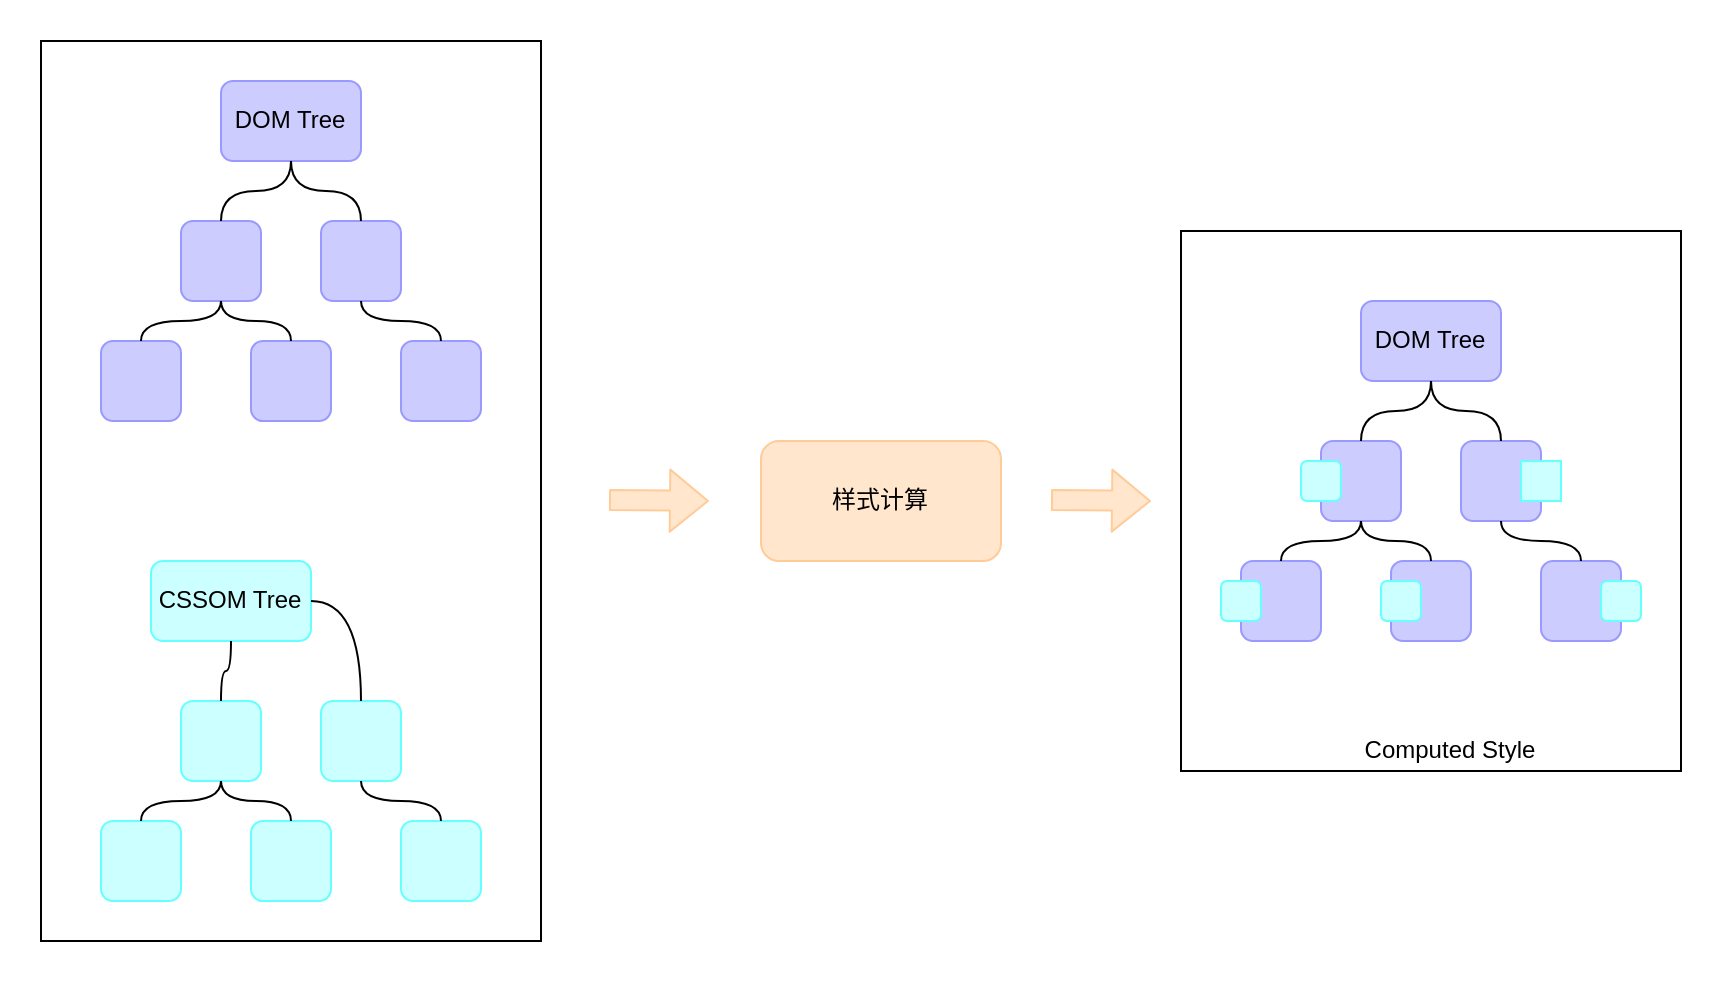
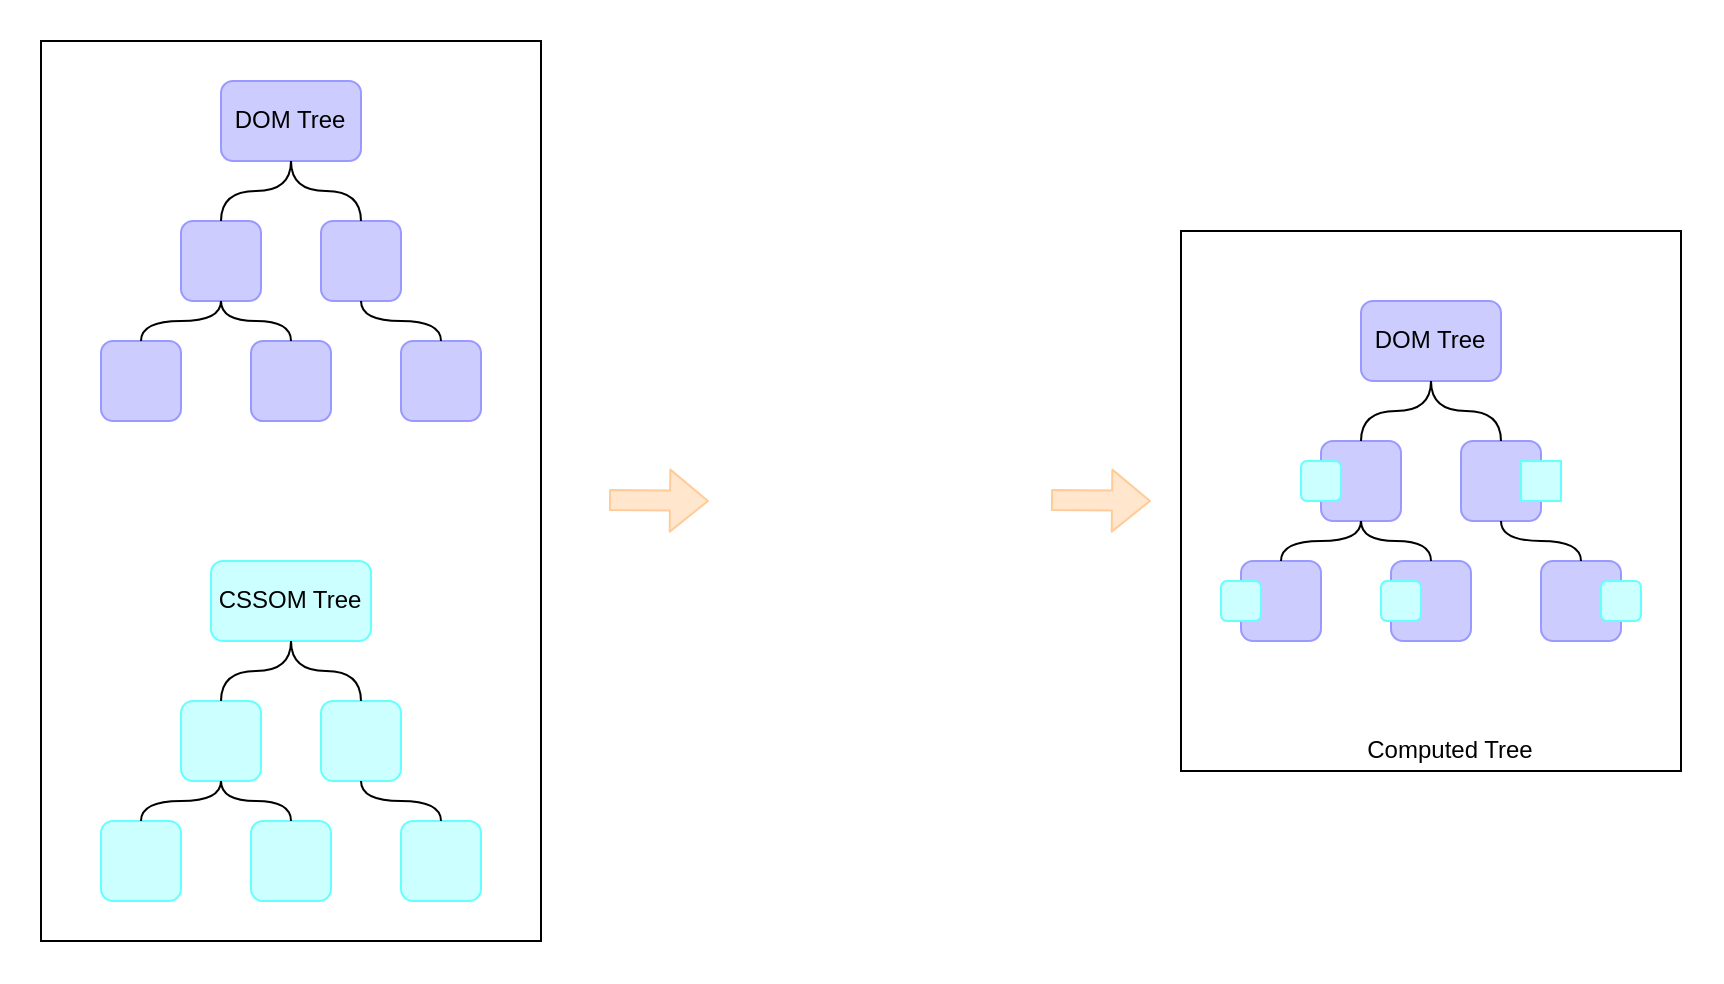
  <mxCell id="0" />
  <mxCell id="1" parent="0" />
- <mxCell id="2" value="样式计算" style="rounded=1;whiteSpace=wrap;html=1;strokeColor=#FFCC99;fontColor=#000000;fillColor=#FFE6CC;" parent="1" vertex="1"><mxGeometry x="380" y="220" width="120" height="60" as="geometry" /></mxCell>
  <mxCell id="3" value="" style="shape=flexArrow;endArrow=classic;html=1;strokeColor=#FFCC99;fontColor=#000000;curved=1;fillColor=#FFE6CC;" parent="1" edge="1"><mxGeometry width="50" height="50" relative="1" as="geometry"><mxPoint x="525" y="249.5" as="sourcePoint" /><mxPoint x="575" y="250" as="targetPoint" /></mxGeometry></mxCell>
  <mxCell id="4" value="" style="shape=flexArrow;endArrow=classic;html=1;strokeColor=#FFCC99;fontColor=#000000;curved=1;fillColor=#FFE6CC;" parent="1" edge="1"><mxGeometry width="50" height="50" relative="1" as="geometry"><mxPoint x="304" y="249.5" as="sourcePoint" /><mxPoint x="354" y="250" as="targetPoint" /></mxGeometry></mxCell>
  <mxCell id="5" value="" style="rounded=0;whiteSpace=wrap;html=1;strokeColor=#000000;fontColor=#000000;fillColor=none;container=0;" parent="1" vertex="1"><mxGeometry x="20" y="20" width="250" height="450" as="geometry" /></mxCell>
  <mxCell id="6" value="DOM Tree" style="rounded=1;whiteSpace=wrap;html=1;fillColor=#CCCCFF;fontColor=#000000;strokeColor=#9999FF;container=0;" parent="1" vertex="1"><mxGeometry y="40" width="70" height="40" as="geometry" x="110" /></mxCell>
  <mxCell id="7" value="" style="rounded=1;whiteSpace=wrap;html=1;fillColor=#CCCCFF;fontColor=#000000;strokeColor=#9999FF;container=0;" parent="1" vertex="1"><mxGeometry x="90" y="110" width="40" height="40" as="geometry" /></mxCell>
  <mxCell id="8" style="edgeStyle=orthogonalEdgeStyle;html=1;entryX=0.5;entryY=0;entryDx=0;entryDy=0;strokeColor=#000000;fontColor=#000000;exitX=0.5;exitY=1;exitDx=0;exitDy=0;curved=1;endArrow=none;endFill=0;" parent="1" source="6" target="7" edge="1"><mxGeometry relative="1" as="geometry" /></mxCell>
  <mxCell id="9" value="" style="rounded=1;whiteSpace=wrap;html=1;fillColor=#CCCCFF;fontColor=#000000;strokeColor=#9999FF;container=0;" parent="1" vertex="1"><mxGeometry x="160" y="110" width="40" height="40" as="geometry" /></mxCell>
  <mxCell id="10" style="edgeStyle=orthogonalEdgeStyle;curved=1;html=1;entryX=0.5;entryY=0;entryDx=0;entryDy=0;strokeColor=#000000;fontColor=#000000;endArrow=none;endFill=0;" parent="1" source="6" target="9" edge="1"><mxGeometry relative="1" as="geometry" /></mxCell>
  <mxCell id="11" value="" style="rounded=1;whiteSpace=wrap;html=1;fillColor=#CCCCFF;fontColor=#000000;strokeColor=#9999FF;container=0;" parent="1" vertex="1"><mxGeometry x="50" y="170" width="40" height="40" as="geometry" /></mxCell>
  <mxCell id="12" style="edgeStyle=orthogonalEdgeStyle;curved=1;html=1;entryX=0.5;entryY=0;entryDx=0;entryDy=0;strokeColor=#000000;fontColor=#000000;endArrow=none;endFill=0;" parent="1" source="7" target="11" edge="1"><mxGeometry relative="1" as="geometry" /></mxCell>
  <mxCell id="13" value="" style="rounded=1;whiteSpace=wrap;html=1;fillColor=#CCCCFF;fontColor=#000000;strokeColor=#9999FF;container=0;" parent="1" vertex="1"><mxGeometry x="125" y="170" width="40" height="40" as="geometry" /></mxCell>
  <mxCell id="14" style="edgeStyle=orthogonalEdgeStyle;curved=1;html=1;entryX=0.5;entryY=0;entryDx=0;entryDy=0;strokeColor=#000000;fontColor=#000000;endArrow=none;endFill=0;" parent="1" source="7" target="13" edge="1"><mxGeometry relative="1" as="geometry" /></mxCell>
  <mxCell id="15" value="" style="rounded=1;whiteSpace=wrap;html=1;fillColor=#CCCCFF;fontColor=#000000;strokeColor=#9999FF;container=0;" parent="1" vertex="1"><mxGeometry x="200" y="170" width="40" height="40" as="geometry" /></mxCell>
  <mxCell id="16" style="edgeStyle=orthogonalEdgeStyle;curved=1;html=1;entryX=0.5;entryY=0;entryDx=0;entryDy=0;strokeColor=#000000;fontColor=#000000;endArrow=none;endFill=0;" parent="1" source="9" target="15" edge="1"><mxGeometry relative="1" as="geometry" /></mxCell>
- <mxCell id="17" value="CSSOM Tree" style="rounded=1;whiteSpace=wrap;html=1;fillColor=#CCFFFF;fontColor=#000000;strokeColor=#66FFFF;container=0;" parent="1" vertex="1"><mxGeometry x="75" y="280" width="80" height="40" as="geometry" /></mxCell>
+ <mxCell id="17" value="CSSOM Tree" style="rounded=1;whiteSpace=wrap;html=1;fillColor=#CCFFFF;fontColor=#000000;strokeColor=#66FFFF;container=0;" parent="1" vertex="1"><mxGeometry x="105" y="280" width="80" height="40" as="geometry" /></mxCell>
  <mxCell id="18" value="" style="rounded=1;whiteSpace=wrap;html=1;fillColor=#CCFFFF;fontColor=#000000;strokeColor=#66FFFF;container=0;" parent="1" vertex="1"><mxGeometry x="90" y="350" width="40" height="40" as="geometry" /></mxCell>
  <mxCell id="19" style="edgeStyle=orthogonalEdgeStyle;html=1;entryX=0.5;entryY=0;entryDx=0;entryDy=0;strokeColor=#000000;fontColor=#000000;exitX=0.5;exitY=1;exitDx=0;exitDy=0;curved=1;endArrow=none;endFill=0;" parent="1" source="17" target="18" edge="1"><mxGeometry relative="1" as="geometry" /></mxCell>
  <mxCell id="20" value="" style="rounded=1;whiteSpace=wrap;html=1;fillColor=#CCFFFF;fontColor=#000000;strokeColor=#66FFFF;container=0;" parent="1" vertex="1"><mxGeometry x="160" y="350" width="40" height="40" as="geometry" /></mxCell>
  <mxCell id="21" style="edgeStyle=orthogonalEdgeStyle;curved=1;html=1;entryX=0.5;entryY=0;entryDx=0;entryDy=0;strokeColor=#000000;fontColor=#000000;endArrow=none;endFill=0;" parent="1" source="17" target="20" edge="1"><mxGeometry relative="1" as="geometry" /></mxCell>
  <mxCell id="22" value="" style="rounded=1;whiteSpace=wrap;html=1;fillColor=#CCFFFF;fontColor=#000000;strokeColor=#66FFFF;container=0;" parent="1" vertex="1"><mxGeometry x="50" y="410" width="40" height="40" as="geometry" /></mxCell>
  <mxCell id="23" style="edgeStyle=orthogonalEdgeStyle;curved=1;html=1;entryX=0.5;entryY=0;entryDx=0;entryDy=0;strokeColor=#000000;fontColor=#000000;endArrow=none;endFill=0;" parent="1" source="18" target="22" edge="1"><mxGeometry relative="1" as="geometry" /></mxCell>
  <mxCell id="24" value="" style="rounded=1;whiteSpace=wrap;html=1;fillColor=#CCFFFF;fontColor=#000000;strokeColor=#66FFFF;container=0;" parent="1" vertex="1"><mxGeometry x="125" y="410" width="40" height="40" as="geometry" /></mxCell>
  <mxCell id="25" style="edgeStyle=orthogonalEdgeStyle;curved=1;html=1;entryX=0.5;entryY=0;entryDx=0;entryDy=0;strokeColor=#000000;fontColor=#000000;endArrow=none;endFill=0;" parent="1" source="18" target="24" edge="1"><mxGeometry relative="1" as="geometry" /></mxCell>
  <mxCell id="26" value="" style="rounded=1;whiteSpace=wrap;html=1;fillColor=#CCFFFF;fontColor=#000000;strokeColor=#66FFFF;container=0;" parent="1" vertex="1"><mxGeometry x="200" y="410" width="40" height="40" as="geometry" /></mxCell>
  <mxCell id="27" style="edgeStyle=orthogonalEdgeStyle;curved=1;html=1;entryX=0.5;entryY=0;entryDx=0;entryDy=0;strokeColor=#000000;fontColor=#000000;endArrow=none;endFill=0;" parent="1" source="20" target="26" edge="1"><mxGeometry relative="1" as="geometry" /></mxCell>
  <mxCell id="28" value="DOM Tree" style="rounded=1;whiteSpace=wrap;html=1;fillColor=#CCCCFF;fontColor=#000000;strokeColor=#9999FF;container=0;" parent="1" vertex="1"><mxGeometry x="680" y="150" width="70" height="40" as="geometry" /></mxCell>
  <mxCell id="29" value="" style="rounded=1;whiteSpace=wrap;html=1;fillColor=#CCCCFF;fontColor=#000000;strokeColor=#9999FF;container=0;" parent="1" vertex="1"><mxGeometry x="660" y="220" width="40" height="40" as="geometry" /></mxCell>
  <mxCell id="30" style="edgeStyle=orthogonalEdgeStyle;html=1;entryX=0.5;entryY=0;entryDx=0;entryDy=0;strokeColor=#000000;fontColor=#000000;exitX=0.5;exitY=1;exitDx=0;exitDy=0;curved=1;endArrow=none;endFill=0;" parent="1" source="28" target="29" edge="1"><mxGeometry relative="1" as="geometry" /></mxCell>
  <mxCell id="31" value="" style="rounded=1;whiteSpace=wrap;html=1;fillColor=#CCCCFF;fontColor=#000000;strokeColor=#9999FF;container=0;" parent="1" vertex="1"><mxGeometry x="730" y="220" width="40" height="40" as="geometry" /></mxCell>
  <mxCell id="32" style="edgeStyle=orthogonalEdgeStyle;curved=1;html=1;entryX=0.5;entryY=0;entryDx=0;entryDy=0;strokeColor=#000000;fontColor=#000000;endArrow=none;endFill=0;" parent="1" source="28" target="31" edge="1"><mxGeometry relative="1" as="geometry" /></mxCell>
  <mxCell id="33" value="" style="rounded=1;whiteSpace=wrap;html=1;fillColor=#CCCCFF;fontColor=#000000;strokeColor=#9999FF;container=0;" parent="1" vertex="1"><mxGeometry x="620" y="280" width="40" height="40" as="geometry" /></mxCell>
  <mxCell id="34" style="edgeStyle=orthogonalEdgeStyle;curved=1;html=1;entryX=0.5;entryY=0;entryDx=0;entryDy=0;strokeColor=#000000;fontColor=#000000;endArrow=none;endFill=0;" parent="1" source="29" target="33" edge="1"><mxGeometry relative="1" as="geometry" /></mxCell>
  <mxCell id="35" value="" style="rounded=1;whiteSpace=wrap;html=1;fillColor=#CCCCFF;fontColor=#000000;strokeColor=#9999FF;container=0;" parent="1" vertex="1"><mxGeometry x="695" y="280" width="40" height="40" as="geometry" /></mxCell>
  <mxCell id="36" style="edgeStyle=orthogonalEdgeStyle;curved=1;html=1;entryX=0.5;entryY=0;entryDx=0;entryDy=0;strokeColor=#000000;fontColor=#000000;endArrow=none;endFill=0;" parent="1" source="29" target="35" edge="1"><mxGeometry relative="1" as="geometry" /></mxCell>
  <mxCell id="37" value="" style="rounded=1;whiteSpace=wrap;html=1;fillColor=#CCCCFF;fontColor=#000000;strokeColor=#9999FF;container=0;" parent="1" vertex="1"><mxGeometry x="770" y="280" width="40" height="40" as="geometry" /></mxCell>
  <mxCell id="38" style="edgeStyle=orthogonalEdgeStyle;curved=1;html=1;entryX=0.5;entryY=0;entryDx=0;entryDy=0;strokeColor=#000000;fontColor=#000000;endArrow=none;endFill=0;" parent="1" source="31" target="37" edge="1"><mxGeometry relative="1" as="geometry" /></mxCell>
  <mxCell id="39" value="" style="rounded=1;whiteSpace=wrap;html=1;fillColor=#CCFFFF;fontColor=#000000;strokeColor=#66FFFF;container=0;" parent="1" vertex="1"><mxGeometry x="650" y="230" width="20" height="20" as="geometry" /></mxCell>
  <mxCell id="40" value="" style="rounded=1;whiteSpace=wrap;html=1;fillColor=#CCFFFF;fontColor=#000000;strokeColor=#66FFFF;container=0;arcSize=0;" parent="1" vertex="1"><mxGeometry x="760" y="230" width="20" height="20" as="geometry" /></mxCell>
  <mxCell id="41" value="" style="rounded=1;whiteSpace=wrap;html=1;fillColor=#CCFFFF;fontColor=#000000;strokeColor=#66FFFF;container=0;" parent="1" vertex="1"><mxGeometry x="610" y="290" width="20" height="20" as="geometry" /></mxCell>
  <mxCell id="42" value="" style="rounded=1;whiteSpace=wrap;html=1;fillColor=#CCFFFF;fontColor=#000000;strokeColor=#66FFFF;container=0;" parent="1" vertex="1"><mxGeometry x="690" y="290" width="20" height="20" as="geometry" /></mxCell>
  <mxCell id="43" value="" style="rounded=1;whiteSpace=wrap;html=1;fillColor=#CCFFFF;fontColor=#000000;strokeColor=#66FFFF;container=0;" parent="1" vertex="1"><mxGeometry x="800" y="290" width="20" height="20" as="geometry" /></mxCell>
- <mxCell id="44" value="Computed Style" style="text;html=1;strokeColor=none;fillColor=none;align=center;verticalAlign=middle;whiteSpace=wrap;rounded=0;fontColor=#000000;" parent="1" vertex="1"><mxGeometry x="665" y="360" width="120" height="30" as="geometry" /></mxCell>
+ <mxCell id="44" value="Computed Tree" style="text;html=1;strokeColor=none;fillColor=none;align=center;verticalAlign=middle;whiteSpace=wrap;rounded=0;fontColor=#000000;" parent="1" vertex="1"><mxGeometry x="665" y="360" width="120" height="30" as="geometry" /></mxCell>
  <mxCell id="45" value="" style="rounded=0;whiteSpace=wrap;html=1;strokeColor=#000000;fontColor=#000000;fillColor=none;container=0;" parent="1" vertex="1"><mxGeometry x="590" y="115" width="250" height="270" as="geometry" /></mxCell>
